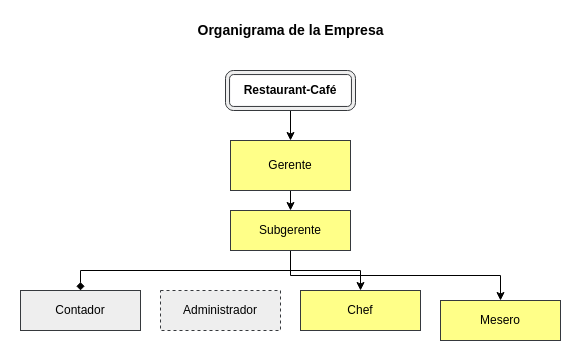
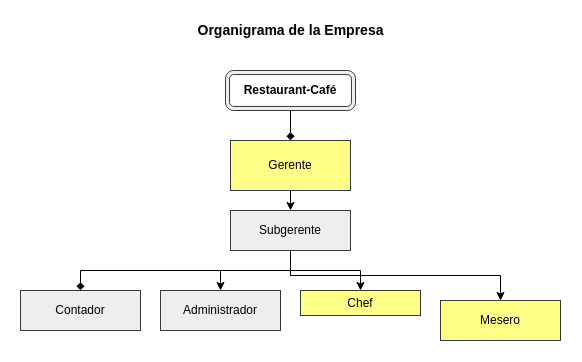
  <mxCell id="0" />
  <mxCell id="1" parent="0" />
  <mxCell id="2" value="&lt;b&gt;&lt;font style=&quot;font-size: 14px&quot;&gt;Organigrama de la Empresa&lt;/font&gt;&lt;/b&gt;" style="text;html=1;align=center;verticalAlign=middle;resizable=0;points=[];autosize=1;" vertex="1" parent="1"><mxGeometry x="190" y="20" width="200" height="20" as="geometry" /></mxCell>
- <mxCell id="3" style="edgeStyle=orthogonalEdgeStyle;rounded=0;orthogonalLoop=1;jettySize=auto;html=1;exitX=0.5;exitY=1;exitDx=0;exitDy=-4.06;exitPerimeter=0;entryX=0.5;entryY=0;entryDx=0;entryDy=0;" edge="1" parent="1" source="4" target="6"><mxGeometry relative="1" as="geometry" /></mxCell>
+ <mxCell id="3" style="edgeStyle=orthogonalEdgeStyle;rounded=0;orthogonalLoop=1;jettySize=auto;html=1;exitX=0.5;exitY=1;exitDx=0;exitDy=-4.06;exitPerimeter=0;entryX=0.5;entryY=0;entryDx=0;entryDy=0;endArrow=diamond;" edge="1" parent="1" source="4" target="6"><mxGeometry relative="1" as="geometry" /></mxCell>
  <mxCell id="4" value="&lt;b&gt;Restaurant-Café&lt;/b&gt;" style="verticalLabelPosition=center;verticalAlign=middle;html=1;shape=mxgraph.basic.rounded_frame;dx=4.06;align=center;horizontal=1;textDirection=ltr;whiteSpace=wrap;fillColor=#eeeeee;strokeColor=#36393d;" vertex="1" parent="1"><mxGeometry x="225" y="70" width="130" height="40" as="geometry" /></mxCell>
  <mxCell id="5" style="edgeStyle=orthogonalEdgeStyle;rounded=0;orthogonalLoop=1;jettySize=auto;html=1;exitX=0.5;exitY=1;exitDx=0;exitDy=0;entryX=0.5;entryY=0;entryDx=0;entryDy=0;" edge="1" parent="1" source="6" target="11"><mxGeometry relative="1" as="geometry" /></mxCell>
  <mxCell id="6" value="Gerente" style="rounded=0;whiteSpace=wrap;html=1;fillColor=#ffff88;strokeColor=#36393d;" vertex="1" parent="1"><mxGeometry x="230" y="140" width="120" height="50" as="geometry" /></mxCell>
+ <mxCell id="7" style="edgeStyle=orthogonalEdgeStyle;rounded=0;orthogonalLoop=1;jettySize=auto;html=1;exitX=0.5;exitY=1;exitDx=0;exitDy=0;entryX=0.5;entryY=0;entryDx=0;entryDy=0;" edge="1" parent="1" source="11" target="13"><mxGeometry relative="1" as="geometry" /></mxCell>
  <mxCell id="8" style="edgeStyle=orthogonalEdgeStyle;rounded=0;orthogonalLoop=1;jettySize=auto;html=1;exitX=0.5;exitY=1;exitDx=0;exitDy=0;endArrow=diamond;" edge="1" parent="1" source="11" target="15"><mxGeometry relative="1" as="geometry" /></mxCell>
  <mxCell id="9" style="edgeStyle=orthogonalEdgeStyle;rounded=0;orthogonalLoop=1;jettySize=auto;html=1;exitX=0.5;exitY=1;exitDx=0;exitDy=0;entryX=0.5;entryY=0;entryDx=0;entryDy=0;" edge="1" parent="1" source="11" target="14"><mxGeometry relative="1" as="geometry" /></mxCell>
  <mxCell id="10" style="edgeStyle=orthogonalEdgeStyle;rounded=0;orthogonalLoop=1;jettySize=auto;html=1;exitX=0.5;exitY=1;exitDx=0;exitDy=0;" edge="1" parent="1" source="11" target="12"><mxGeometry relative="1" as="geometry" /></mxCell>
- <mxCell id="11" value="Subgerente" style="rounded=0;whiteSpace=wrap;html=1;fillColor=#ffff88;strokeColor=#36393d;" vertex="1" parent="1"><mxGeometry x="230" y="210" width="120" height="40" as="geometry" /></mxCell>
+ <mxCell id="11" value="Subgerente" style="rounded=0;whiteSpace=wrap;html=1;fillColor=#eeeeee;strokeColor=#36393d;" vertex="1" parent="1"><mxGeometry x="230" y="210" width="120" height="40" as="geometry" /></mxCell>
  <mxCell id="12" value="Mesero" style="rounded=0;whiteSpace=wrap;html=1;fillColor=#ffff88;strokeColor=#36393d;" vertex="1" parent="1"><mxGeometry x="440" y="300" width="120" height="40" as="geometry" /></mxCell>
- <mxCell id="13" value="Administrador" style="rounded=0;whiteSpace=wrap;html=1;fillColor=#eeeeee;strokeColor=#36393d;dashed=1;" vertex="1" parent="1"><mxGeometry x="160" y="290" width="120" height="40" as="geometry" /></mxCell>
- <mxCell id="14" value="Chef" style="rounded=0;whiteSpace=wrap;html=1;fillColor=#ffff88;strokeColor=#36393d;" vertex="1" parent="1"><mxGeometry x="300" y="290" width="120" height="40" as="geometry" /></mxCell>
+ <mxCell id="13" value="Administrador" style="rounded=0;whiteSpace=wrap;html=1;fillColor=#eeeeee;strokeColor=#36393d;" vertex="1" parent="1"><mxGeometry x="160" y="290" width="120" height="40" as="geometry" /></mxCell>
+ <mxCell id="14" value="Chef" style="rounded=0;whiteSpace=wrap;html=1;fillColor=#ffff88;strokeColor=#36393d;" vertex="1" parent="1"><mxGeometry x="300" y="290" width="120" height="25" as="geometry" /></mxCell>
  <mxCell id="15" value="Contador" style="rounded=0;whiteSpace=wrap;html=1;fillColor=#eeeeee;strokeColor=#36393d;" vertex="1" parent="1"><mxGeometry x="20" y="290" width="120" height="40" as="geometry" /></mxCell>
